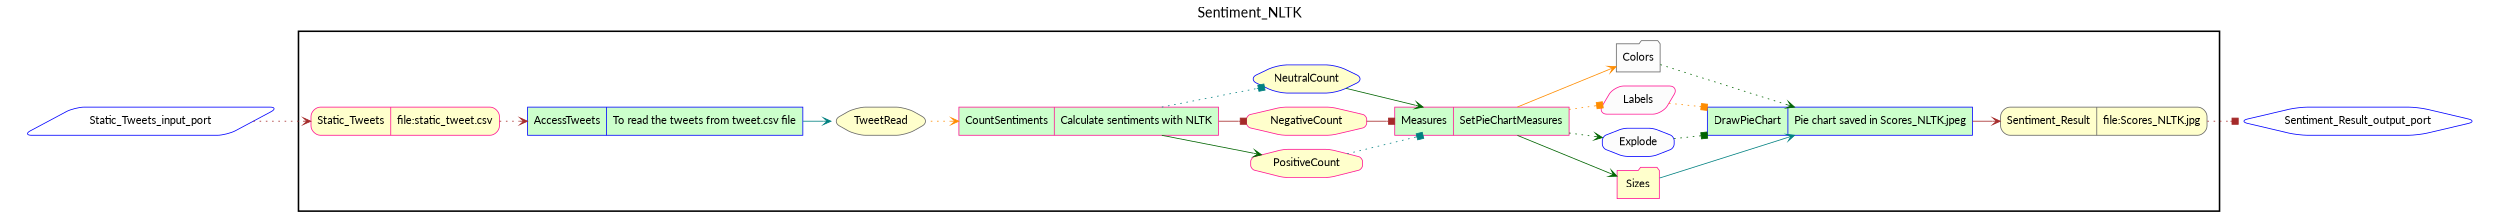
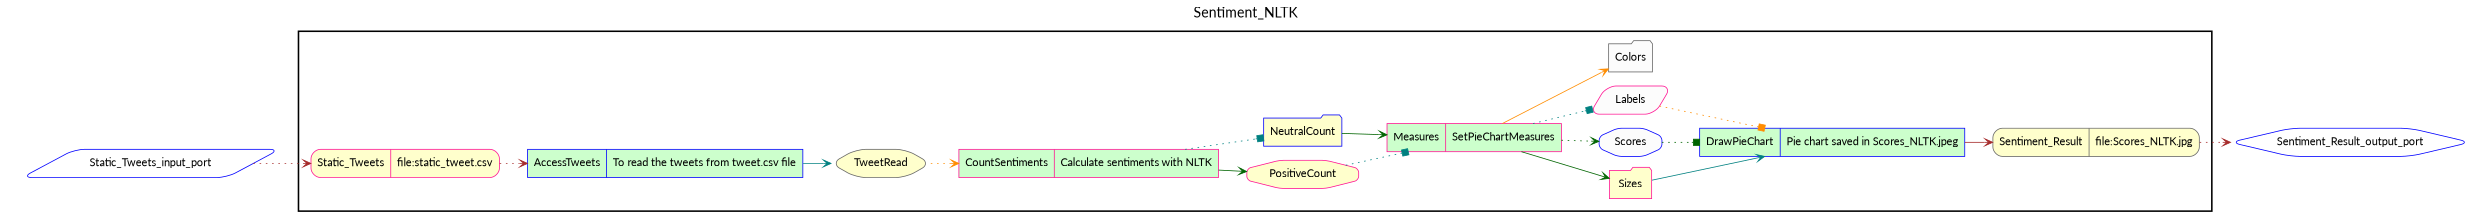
  digraph {
    fontname=Lato
    fontsize=18
    label=Sentiment_NLTK
    labelloc=t
    rankdir=LR
    node [color=deeppink fillcolor="#FFFFCC" fontname=Lato peripheries=1 shape=record style="rounded,filled"]
    edge [arrowhead=vee color=darkgreen fontname=Lato style=dotted]
    n1 [color=blue fillcolor="#CCFFCC" label="{<f0> AccessTweets |<f1> To read the tweets from tweet.csv file}" rankdir=LR style=filled]
    TweetRead [color=gray40 shape=hexagon]
    n3 [fillcolor="#CCFFCC" label="{<f0> CountSentiments |<f1> Calculate sentiments with NLTK}" rankdir=LR style=filled]
    PositiveCount [shape=octagon]
-   NegativeCount [shape=octagon]
-   NeutralCount [color=blue shape=hexagon]
+   NeutralCount [color=blue shape=folder]
    n7 [fillcolor="#CCFFCC" label="{<f0> Measures |<f1> SetPieChartMeasures}" rankdir=LR style=filled]
    Sizes [shape=folder]
-   Explode [color=blue fillcolor="#FCFCFC" shape=octagon]
+   Explode [color=blue fillcolor="#FCFCFC" shape=octagon label=Scores]
    Labels [fillcolor="#FCFCFC" shape=parallelogram]
    Colors [color=gray40 fillcolor="#FCFCFC" shape=folder]
    n12 [color=blue fillcolor="#CCFFCC" label="{<f0> DrawPieChart |<f1> Pie chart saved in Scores_NLTK.jpeg}" rankdir=LR style=filled]
    n13 [color=gray40 label="{<f0> Sentiment_Result |<f1> file\:Scores_NLTK.jpg}" rankdir=LR]
    n14 [label="{<f0> Static_Tweets |<f1> file\:static_tweet.csv}" rankdir=LR]
    Static_Tweets_input_port [color=blue fillcolor="#FFFFFF" shape=parallelogram width=0.2]
    Sentiment_Result_output_port [color=blue fillcolor="#FFFFFF" shape=hexagon width=0.2]
    subgraph cluster_1 {
      color=black
      label=""
      penwidth=2
      subgraph cluster_2 {
        color=white
        label=""
        penwidth=2
        n1
        TweetRead
        n3
        PositiveCount
-       NegativeCount
        NeutralCount
        n7
        Sizes
        Explode
        Labels
        Colors
        n12
        n13
        n14
      }
    }
    subgraph cluster_3 {
      color=white
      label=""
      subgraph cluster_4 {
        color=white
        label=""
        Static_Tweets_input_port
      }
    }
    subgraph cluster_5 {
      color=white
      label=""
      subgraph cluster_6 {
        color=white
        label=""
        Sentiment_Result_output_port
      }
    }
    n1 -> TweetRead [color=teal style=solid]
    TweetRead -> n3 [color=darkorange]
    n3 -> PositiveCount [style=solid]
-   n3 -> NegativeCount [arrowhead=box color=brown style=solid]
    n3 -> NeutralCount [arrowhead=box color=teal]
    PositiveCount -> n7 [arrowhead=box color=teal]
-   NegativeCount -> n7 [arrowhead=box color=brown style=solid]
    NeutralCount -> n7 [style=solid]
    n7 -> Sizes [style=solid]
    n7 -> Explode
-   n7 -> Labels [arrowhead=box color=darkorange]
+   n7 -> Labels [arrowhead=box color=teal]
    n7 -> Colors [color=darkorange style=solid]
    Sizes -> n12 [color=teal style=solid]
    Explode -> n12 [arrowhead=box]
    Labels -> n12 [arrowhead=box color=darkorange]
-   Colors -> n12
    n12 -> n13 [color=brown style=solid]
-   n13 -> Sentiment_Result_output_port [arrowhead=box color=brown]
+   n13 -> Sentiment_Result_output_port [color=brown]
    n14 -> n1 [color=brown]
    Static_Tweets_input_port -> n14 [color=brown]
  }
